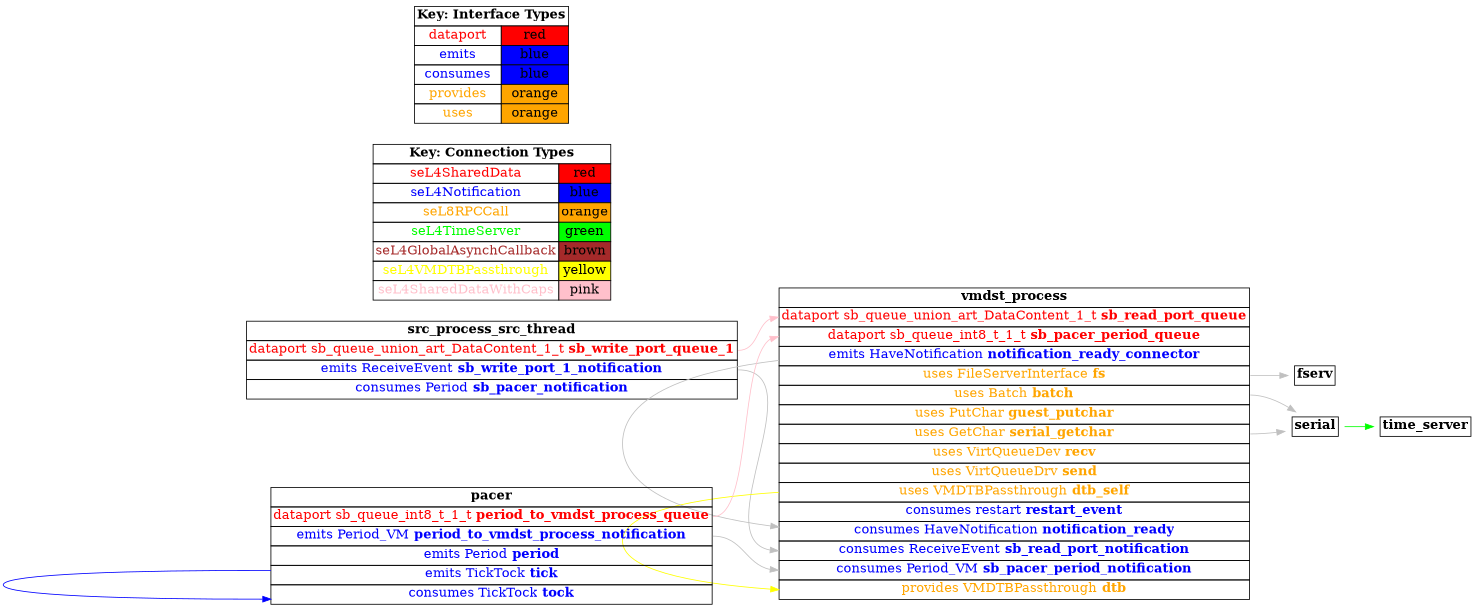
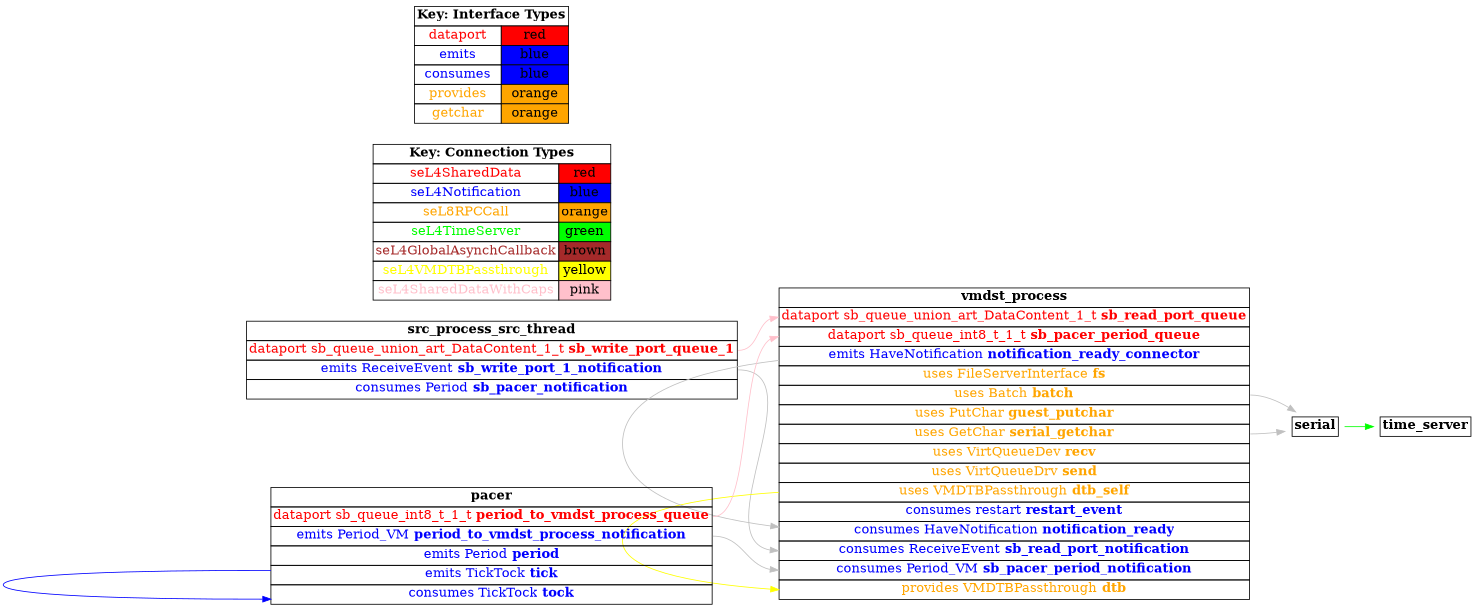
  digraph {
    rankdir=LR
    node [fontsize=16 shape=plaintext]
    edge [color=grey]
    n1 [label=<     <TABLE BORDER="0" CELLBORDER="1" CELLSPACING="0">       <TR><TD><B>src_process_src_thread</B></TD></TR>       <TR><TD PORT="sb_write_port_queue_1"><FONT COLOR="red">dataport sb_queue_union_art_DataContent_1_t <B>sb_write_port_queue_1</B></FONT></TD></TR>       <TR><TD PORT="sb_write_port_1_notification"><FONT COLOR="blue">emits ReceiveEvent <B>sb_write_port_1_notification</B></FONT></TD></TR>       <TR><TD PORT="sb_pacer_notification"><FONT COLOR="blue">consumes Period <B>sb_pacer_notification</B></FONT></TD></TR>"     </TABLE>   >]
    n2 [label=<     <TABLE BORDER="0" CELLBORDER="1" CELLSPACING="0">       <TR><TD><B>vmdst_process</B></TD></TR>       <TR><TD PORT="sb_read_port_queue"><FONT COLOR="red">dataport sb_queue_union_art_DataContent_1_t <B>sb_read_port_queue</B></FONT></TD></TR>       <TR><TD PORT="sb_pacer_period_queue"><FONT COLOR="red">dataport sb_queue_int8_t_1_t <B>sb_pacer_period_queue</B></FONT></TD></TR>       <TR><TD PORT="notification_ready_connector"><FONT COLOR="blue">emits HaveNotification <B>notification_ready_connector</B></FONT></TD></TR>       <TR><TD PORT="fs"><FONT COLOR="orange">uses FileServerInterface <B>fs</B></FONT></TD></TR>       <TR><TD PORT="batch"><FONT COLOR="orange">uses Batch <B>batch</B></FONT></TD></TR>       <TR><TD PORT="guest_putchar"><FONT COLOR="orange">uses PutChar <B>guest_putchar</B></FONT></TD></TR>       <TR><TD PORT="serial_getchar"><FONT COLOR="orange">uses GetChar <B>serial_getchar</B></FONT></TD></TR>       <TR><TD PORT="recv"><FONT COLOR="orange">uses VirtQueueDev <B>recv</B></FONT></TD></TR>       <TR><TD PORT="send"><FONT COLOR="orange">uses VirtQueueDrv <B>send</B></FONT></TD></TR>       <TR><TD PORT="dtb_self"><FONT COLOR="orange">uses VMDTBPassthrough <B>dtb_self</B></FONT></TD></TR>       <TR><TD PORT="restart_event"><FONT COLOR="blue">consumes restart <B>restart_event</B></FONT></TD></TR>       <TR><TD PORT="notification_ready"><FONT COLOR="blue">consumes HaveNotification <B>notification_ready</B></FONT></TD></TR>       <TR><TD PORT="sb_read_port_notification"><FONT COLOR="blue">consumes ReceiveEvent <B>sb_read_port_notification</B></FONT></TD></TR>       <TR><TD PORT="sb_pacer_period_notification"><FONT COLOR="blue">consumes Period_VM <B>sb_pacer_period_notification</B></FONT></TD></TR>       <TR><TD PORT="dtb"><FONT COLOR="orange">provides VMDTBPassthrough <B>dtb</B></FONT></TD></TR>"     </TABLE>   >]
-   n3 [label=<     <TABLE BORDER="0" CELLBORDER="1" CELLSPACING="0">       <TR><TD><B>fserv</B></TD></TR>"     </TABLE>   >]
    n4 [label=<     <TABLE BORDER="0" CELLBORDER="1" CELLSPACING="0">       <TR><TD><B>serial</B></TD></TR>"     </TABLE>   >]
    n5 [label=<     <TABLE BORDER="0" CELLBORDER="1" CELLSPACING="0">       <TR><TD><B>time_server</B></TD></TR>"     </TABLE>   >]
    n6 [label=<     <TABLE BORDER="0" CELLBORDER="1" CELLSPACING="0">       <TR><TD><B>pacer</B></TD></TR>       <TR><TD PORT="period_to_vmdst_process_queue"><FONT COLOR="red">dataport sb_queue_int8_t_1_t <B>period_to_vmdst_process_queue</B></FONT></TD></TR>       <TR><TD PORT="period_to_vmdst_process_notification"><FONT COLOR="blue">emits Period_VM <B>period_to_vmdst_process_notification</B></FONT></TD></TR>       <TR><TD PORT="period"><FONT COLOR="blue">emits Period <B>period</B></FONT></TD></TR>       <TR><TD PORT="tick"><FONT COLOR="blue">emits TickTock <B>tick</B></FONT></TD></TR>       <TR><TD PORT="tock"><FONT COLOR="blue">consumes TickTock <B>tock</B></FONT></TD></TR>"     </TABLE>   >]
    n7 [label=<    <TABLE BORDER="0" CELLBORDER="1" CELLSPACING="0">      <TR><TD COLSPAN="2"><B>Key: Connection Types</B></TD></TR>      <TR><TD><FONT COLOR="red">seL4SharedData</FONT></TD><TD BGCOLOR="red">red</TD></TR>      <TR><TD><FONT COLOR="blue">seL4Notification</FONT></TD><TD BGCOLOR="blue">blue</TD></TR>      <TR><TD><FONT COLOR="orange">seL8RPCCall</FONT></TD><TD BGCOLOR="orange">orange</TD></TR>      <TR><TD><FONT COLOR="green">seL4TimeServer</FONT></TD><TD BGCOLOR="green">green</TD></TR>      <TR><TD><FONT COLOR="brown">seL4GlobalAsynchCallback</FONT></TD><TD BGCOLOR="brown">brown</TD></TR>      <TR><TD><FONT COLOR="yellow">seL4VMDTBPassthrough</FONT></TD><TD BGCOLOR="yellow">yellow</TD></TR>      <TR><TD><FONT COLOR="pink">seL4SharedDataWithCaps</FONT></TD><TD BGCOLOR="pink">pink</TD></TR>    </TABLE>   >]
-   n8 [label=<    <TABLE BORDER="0" CELLBORDER="1" CELLSPACING="0">      <TR><TD COLSPAN="2"><B>Key: Interface Types</B></TD></TR>      <TR><TD><FONT COLOR="red">dataport</FONT></TD><TD BGCOLOR="red">red</TD></TR>      <TR><TD><FONT COLOR="blue">emits</FONT></TD><TD BGCOLOR="blue">blue</TD></TR>      <TR><TD><FONT COLOR="blue">consumes</FONT></TD><TD BGCOLOR="blue">blue</TD></TR>      <TR><TD><FONT COLOR="orange">provides</FONT></TD><TD BGCOLOR="orange">orange</TD></TR>      <TR><TD><FONT COLOR="orange">uses</FONT></TD><TD BGCOLOR="orange">orange</TD></TR>    </TABLE>   >]
+   n8 [label=<    <TABLE BORDER="0" CELLBORDER="1" CELLSPACING="0">      <TR><TD COLSPAN="2"><B>Key: Interface Types</B></TD></TR>      <TR><TD><FONT COLOR="red">dataport</FONT></TD><TD BGCOLOR="red">red</TD></TR>      <TR><TD><FONT COLOR="blue">emits</FONT></TD><TD BGCOLOR="blue">blue</TD></TR>      <TR><TD><FONT COLOR="blue">consumes</FONT></TD><TD BGCOLOR="blue">blue</TD></TR>      <TR><TD><FONT COLOR="orange">provides</FONT></TD><TD BGCOLOR="orange">orange</TD></TR>      <TR><TD><FONT COLOR="orange">getchar</FONT></TD><TD BGCOLOR="orange">orange</TD></TR>    </TABLE>   >]
    n1 -> n2 [headport=sb_read_port_notification tailport=sb_write_port_1_notification]
    n1 -> n2 [color=pink headport=sb_read_port_queue tailport=sb_write_port_queue_1]
    n2 -> n2 [color=yellow headport=dtb tailport=dtb_self]
    n2 -> n2 [headport=notification_ready tailport=notification_ready_connector]
-   n2 -> n3 [headport=fs_ctrl tailport=fs]
    n2 -> n4 [headport=processed_batch tailport=batch]
    n2 -> n4 [headport=getchar tailport=serial_getchar]
    n4 -> n5 [color=green headport=the_timer tailport=timeout]
    n6 -> n2 [headport=sb_pacer_period_notification tailport=period_to_vmdst_process_notification]
    n6 -> n2 [color=pink headport=sb_pacer_period_queue tailport=period_to_vmdst_process_queue]
    n6 -> n6 [color=blue headport=tock tailport=tick]
  }
